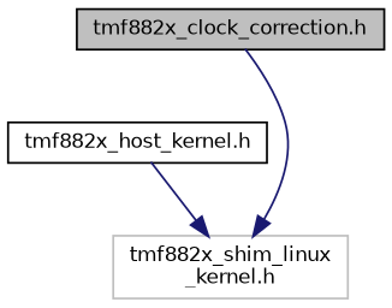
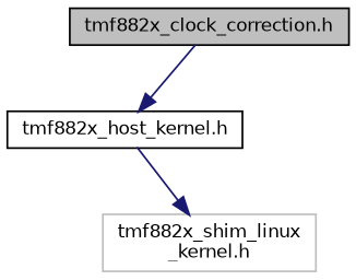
  digraph {
    node [color=black fillcolor=white fontname=Helvetica fontsize=10 shape=record style=filled]
    edge [color=midnightblue fontname=Helvetica fontsize=10 labelfontname=Helvetica labelfontsize=10 style=solid]
    n1 [fillcolor=grey75 fontcolor=black height=0.2 label="tmf882x_clock_correction.h" width=0.4]
    n2 [height=0.2 label="tmf882x_host_kernel.h" width=0.4]
    n3 [color=grey75 height=0.2 label="tmf882x_shim_linux\l_kernel.h" width=0.4]
-   n1 -> n3
+   n1 -> n2
    n2 -> n3
  }
